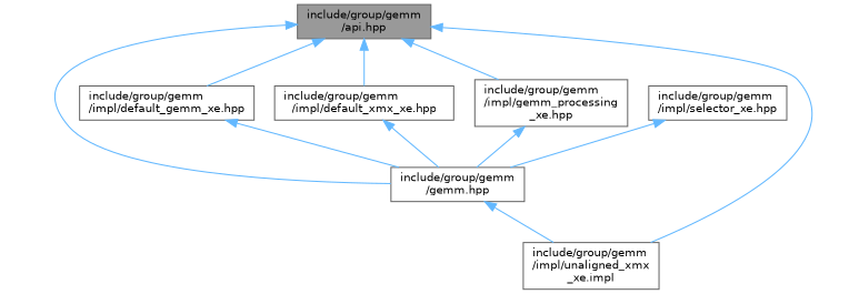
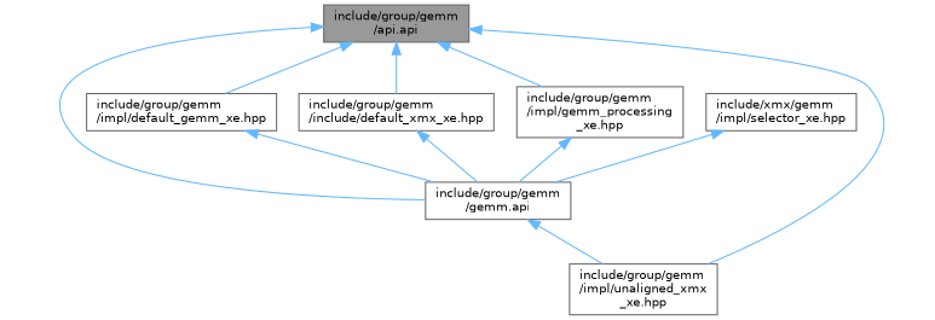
  digraph {
    node [color=grey40 fillcolor=white fontname=Helvetica fontsize=10 shape=box style=filled]
    edge [color=steelblue1 dir=back fontname=Helvetica fontsize=10 labelfontname=Helvetica labelfontsize=10 style=solid]
-   n1 [color=gray40 fillcolor=grey60 fontcolor=black height=0.2 label="include/group/gemm\l/api.hpp" width=0.4]
-   n2 [height=0.2 label="include/group/gemm\l/gemm.hpp" width=0.4]
+   n1 [color=gray40 fillcolor=grey60 fontcolor=black height=0.2 label="include/group/gemm\l/api.api" width=0.4]
+   n2 [height=0.2 label="include/group/gemm\l/gemm.api" width=0.4]
    n3 [height=0.2 label="include/group/gemm\l/impl/default_gemm_xe.hpp" width=0.4]
-   n4 [height=0.2 label="include/group/gemm\l/impl/default_xmx_xe.hpp" width=0.4]
+   n4 [height=0.2 label="include/group/gemm\l/include/default_xmx_xe.hpp" width=0.4]
    n5 [height=0.2 label="include/group/gemm\l/impl/gemm_processing\l_xe.hpp" width=0.4]
-   n6 [height=0.2 label="include/group/gemm\l/impl/unaligned_xmx\l_xe.impl" width=0.4]
-   n7 [height=0.2 label="include/group/gemm\l/impl/selector_xe.hpp" width=0.4]
+   n6 [height=0.2 label="include/group/gemm\l/impl/unaligned_xmx\l_xe.hpp" width=0.4]
+   n7 [height=0.2 label="include/xmx/gemm\l/impl/selector_xe.hpp" width=0.4]
    n1 -> n2
    n1 -> n3
    n1 -> n4
    n1 -> n5
    n1 -> n6
    n2 -> n6
    n3 -> n2
    n4 -> n2
    n5 -> n2
    n7 -> n2
  }
